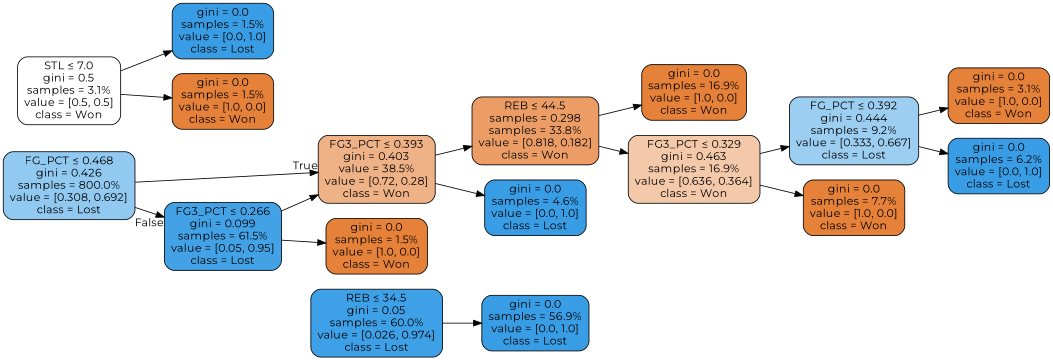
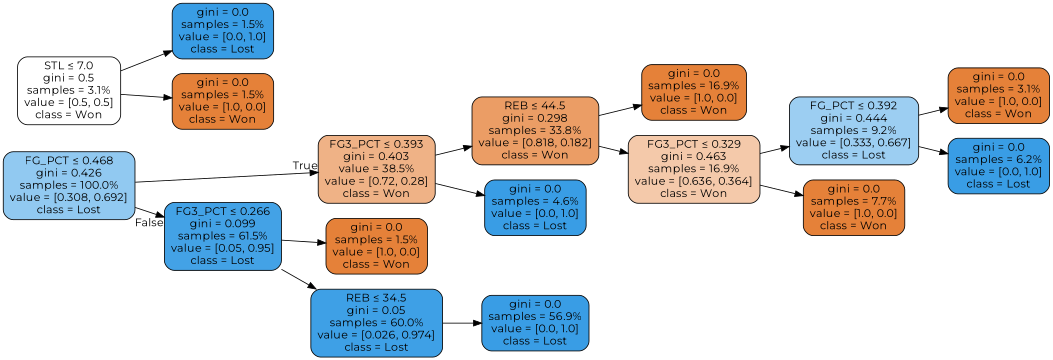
  digraph {
    fontname=Montserrat
    rankdir=LR
    node [color=black fillcolor="#e58139" fontname=Montserrat shape=box style="filled, rounded"]
    edge [fontname=Montserrat]
-   n1 [fillcolor="#91c9f1" label=<FG_PCT &le; 0.468<br/>gini = 0.426<br/>samples = 800.0%<br/>value = [0.308, 0.692]<br/>class = Lost>]
+   n1 [fillcolor="#91c9f1" label=<FG_PCT &le; 0.468<br/>gini = 0.426<br/>samples = 100.0%<br/>value = [0.308, 0.692]<br/>class = Lost>]
    n2 [fillcolor="#efb286" label=<FG3_PCT &le; 0.393<br/>gini = 0.403<br/>value = 38.5%<br/>value = [0.72, 0.28]<br/>class = Won>]
    n3 [fillcolor="#43a2e6" label=<FG3_PCT &le; 0.266<br/>gini = 0.099<br/>samples = 61.5%<br/>value = [0.05, 0.95]<br/>class = Lost>]
-   n4 [fillcolor="#eb9d65" label=<REB &le; 44.5<br/>samples = 0.298<br/>samples = 33.8%<br/>value = [0.818, 0.182]<br/>class = Won>]
+   n4 [fillcolor="#eb9d65" label=<REB &le; 44.5<br/>gini = 0.298<br/>samples = 33.8%<br/>value = [0.818, 0.182]<br/>class = Won>]
    n5 [fillcolor="#399de5" label=<gini = 0.0<br/>samples = 4.6%<br/>value = [0.0, 1.0]<br/>class = Lost>]
    n6 [label=<gini = 0.0<br/>samples = 1.5%<br/>value = [1.0, 0.0]<br/>class = Won>]
    n7 [fillcolor="#3ea0e6" label=<REB &le; 34.5<br/>gini = 0.05<br/>samples = 60.0%<br/>value = [0.026, 0.974]<br/>class = Lost>]
    n8 [label=<gini = 0.0<br/>samples = 16.9%<br/>value = [1.0, 0.0]<br/>class = Won>]
    n9 [fillcolor="#f4c9aa" label=<FG3_PCT &le; 0.329<br/>gini = 0.463<br/>samples = 16.9%<br/>value = [0.636, 0.364]<br/>class = Won>]
    n10 [fillcolor="#9ccef2" label=<FG_PCT &le; 0.392<br/>gini = 0.444<br/>samples = 9.2%<br/>value = [0.333, 0.667]<br/>class = Lost>]
    n11 [label=<gini = 0.0<br/>samples = 7.7%<br/>value = [1.0, 0.0]<br/>class = Won>]
    n12 [label=<gini = 0.0<br/>samples = 3.1%<br/>value = [1.0, 0.0]<br/>class = Won>]
    n13 [fillcolor="#399de5" label=<gini = 0.0<br/>samples = 6.2%<br/>value = [0.0, 1.0]<br/>class = Lost>]
    n14 [fillcolor="#399de5" label=<gini = 0.0<br/>samples = 56.9%<br/>value = [0.0, 1.0]<br/>class = Lost>]
    n15 [fillcolor="#ffffff" label=<STL &le; 7.0<br/>gini = 0.5<br/>samples = 3.1%<br/>value = [0.5, 0.5]<br/>class = Won>]
    n16 [fillcolor="#399de5" label=<gini = 0.0<br/>samples = 1.5%<br/>value = [0.0, 1.0]<br/>class = Lost>]
    n17 [label=<gini = 0.0<br/>samples = 1.5%<br/>value = [1.0, 0.0]<br/>class = Won>]
    n1 -> n2 [headlabel=True labelangle=45 labeldistance=2.5]
    n1 -> n3 [headlabel=False labelangle=-45 labeldistance=2.5]
    n2 -> n4
    n2 -> n5
    n3 -> n6
-   n3 -> n2
+   n3 -> n7
    n4 -> n8
    n4 -> n9
    n7 -> n14
    n9 -> n10
    n9 -> n11
    n10 -> n12
    n10 -> n13
    n15 -> n16
    n15 -> n17
  }
